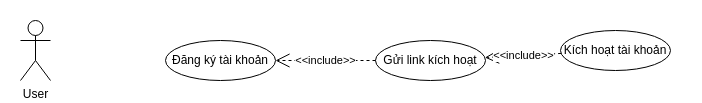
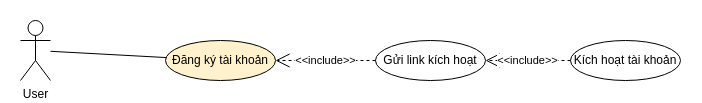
  <mxCell id="0" />
  <mxCell id="1" parent="0" />
  <mxCell id="2" value="User" style="shape=umlActor;verticalLabelPosition=bottom;verticalAlign=top;html=1;outlineConnect=0;" vertex="1" parent="1"><mxGeometry x="20" y="20" width="30" height="60" as="geometry" /></mxCell>
- <mxCell id="3" value="Đăng ký tài khoản" style="ellipse;whiteSpace=wrap;html=1;" vertex="1" parent="1"><mxGeometry x="165" y="40" width="110" height="40" as="geometry" /></mxCell>
+ <mxCell id="3" value="Đăng ký tài khoản" style="ellipse;whiteSpace=wrap;html=1;fillColor=#fff2cc;" vertex="1" parent="1"><mxGeometry x="165" y="40" width="110" height="40" as="geometry" /></mxCell>
  <mxCell id="4" value="Gửi link kích hoạt" style="ellipse;whiteSpace=wrap;html=1;" vertex="1" parent="1"><mxGeometry x="375" y="40" width="110" height="40" as="geometry" /></mxCell>
- <mxCell id="5" value="Kích hoạt tài khoản" style="ellipse;whiteSpace=wrap;html=1;" vertex="1" parent="1"><mxGeometry x="560" y="30" width="110" height="40" as="geometry" /></mxCell>
+ <mxCell id="5" value="Kích hoạt tài khoản" style="ellipse;whiteSpace=wrap;html=1;" vertex="1" parent="1"><mxGeometry x="570" y="40" width="110" height="40" as="geometry" /></mxCell>
  <mxCell id="6" value="&amp;lt;&amp;lt;include&amp;gt;&amp;gt;" style="endArrow=open;endSize=12;dashed=1;html=1;rounded=0;strokeColor=default;align=center;verticalAlign=middle;fontFamily=Helvetica;fontSize=11;fontColor=default;labelBackgroundColor=default;edgeStyle=none;" edge="1" parent="1" source="4" target="3"><mxGeometry width="160" relative="1" as="geometry"><mxPoint x="275" y="398" as="sourcePoint" /><mxPoint x="350" y="398" as="targetPoint" /><mxPoint as="offset" /></mxGeometry></mxCell>
  <mxCell id="7" value="&amp;lt;&amp;lt;include&amp;gt;&amp;gt;" style="endArrow=open;endSize=12;dashed=1;html=1;rounded=0;strokeColor=default;align=center;verticalAlign=middle;fontFamily=Helvetica;fontSize=11;fontColor=default;labelBackgroundColor=default;edgeStyle=none;" edge="1" parent="1" source="5" target="4"><mxGeometry width="160" relative="1" as="geometry"><mxPoint x="390" y="70" as="sourcePoint" /><mxPoint x="285" y="70" as="targetPoint" /><mxPoint as="offset" /></mxGeometry></mxCell>
+ <mxCell id="8" value="" style="endArrow=none;html=1;rounded=0;strokeColor=default;align=center;verticalAlign=middle;fontFamily=Helvetica;fontSize=11;fontColor=default;labelBackgroundColor=default;edgeStyle=none;" edge="1" parent="1" source="2" target="3"><mxGeometry width="50" height="50" relative="1" as="geometry"><mxPoint x="60" y="50" as="sourcePoint" /><mxPoint x="241" y="-34" as="targetPoint" /></mxGeometry></mxCell>
